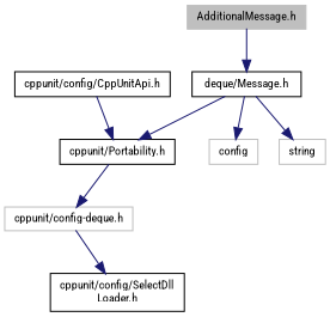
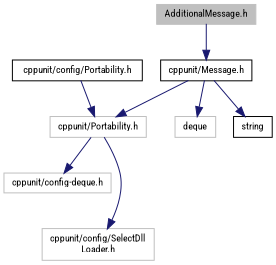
  digraph {
    fontname="Roboto Condensed"
    node [color=grey75 fillcolor=white fontname="Roboto Condensed" fontsize=10 shape=record style=filled]
    edge [color=midnightblue fontname="Roboto Condensed" fontsize=10 labelfontname=Helvetica labelfontsize=10 style=solid]
    n1 [fillcolor=grey75 fontcolor=black height=0.2 label="AdditionalMessage.h" width=0.4]
-   n2 [color=black height=0.2 label="deque/Message.h" width=0.4]
-   n3 [color=black height=0.2 label="cppunit/Portability.h" width=0.4]
-   n4 [height=0.2 label=config width=0.4]
-   n5 [height=0.2 label=string width=0.4]
+   n2 [color=black height=0.2 label="cppunit/Message.h" width=0.4]
+   n3 [height=0.2 label="cppunit/Portability.h" width=0.4]
+   n4 [height=0.2 label=deque width=0.4]
+   n5 [color=black height=0.2 label=string width=0.4]
    n6 [height=0.2 label="cppunit/config-deque.h" width=0.4]
-   n7 [color=black height=0.2 label="cppunit/config/SelectDll\lLoader.h" width=0.4]
-   n8 [color=black height=0.2 label="cppunit/config/CppUnitApi.h" width=0.4]
+   n7 [height=0.2 label="cppunit/config/SelectDll\lLoader.h" width=0.4]
+   n8 [color=black height=0.2 label="cppunit/config/Portability.h" width=0.4]
    n1 -> n2
    n2 -> n3
    n2 -> n4
    n2 -> n5
    n3 -> n6
-   n6 -> n7
+   n3 -> n7
    n8 -> n3
  }
